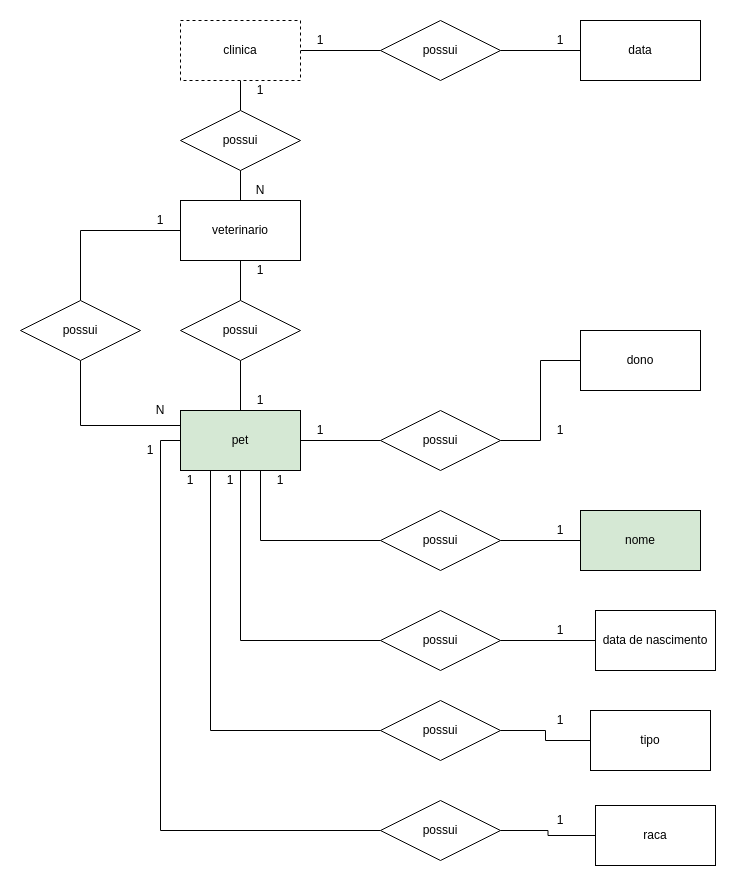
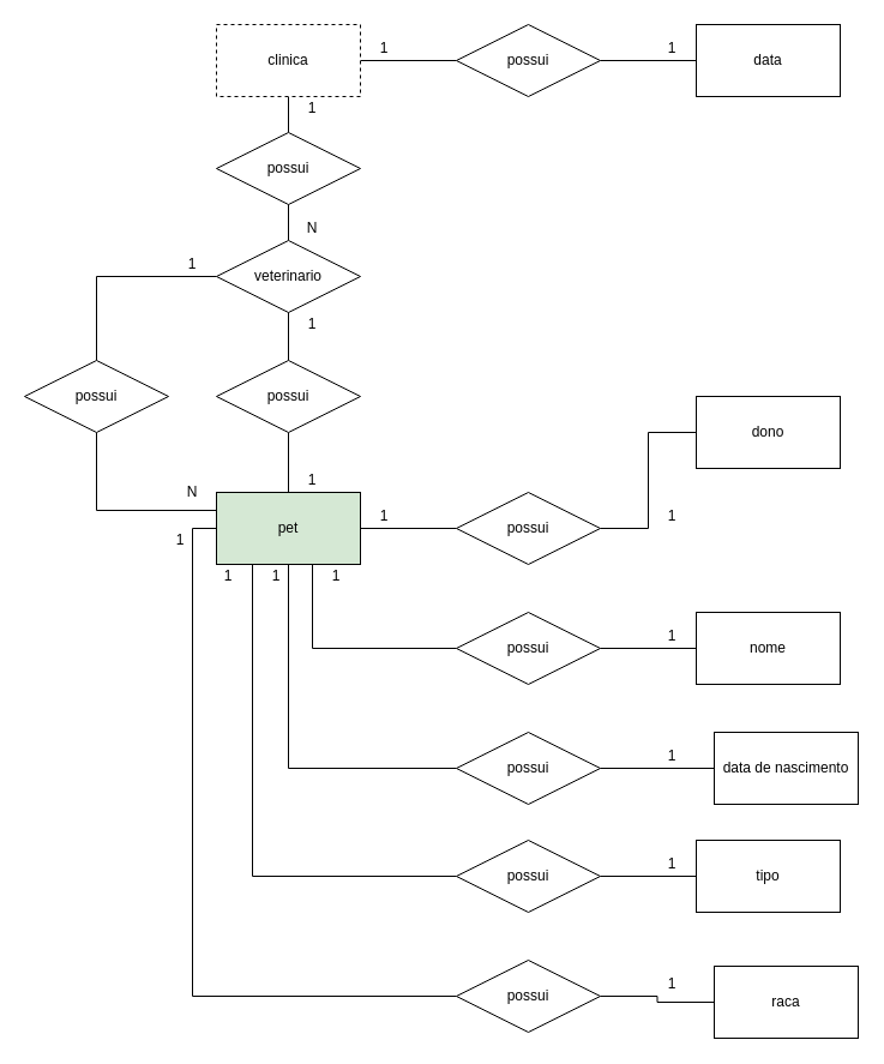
  <mxCell id="0" />
  <mxCell id="1" parent="0" />
  <mxCell id="2" style="edgeStyle=orthogonalEdgeStyle;rounded=0;orthogonalLoop=1;jettySize=auto;html=1;exitX=1;exitY=0.5;exitDx=0;exitDy=0;entryX=0;entryY=0.5;entryDx=0;entryDy=0;endArrow=none;endFill=0;" edge="1" parent="1" source="4" target="7"><mxGeometry relative="1" as="geometry" /></mxCell>
  <mxCell id="3" style="edgeStyle=orthogonalEdgeStyle;rounded=0;orthogonalLoop=1;jettySize=auto;html=1;exitX=0.5;exitY=1;exitDx=0;exitDy=0;entryX=0.5;entryY=0;entryDx=0;entryDy=0;endArrow=none;endFill=0;" edge="1" parent="1" source="4" target="43"><mxGeometry relative="1" as="geometry" /></mxCell>
  <mxCell id="4" value="clinica" style="rounded=0;whiteSpace=wrap;html=1;dashed=1;" vertex="1" parent="1"><mxGeometry x="180" y="20" width="120" height="60" as="geometry" /></mxCell>
  <mxCell id="5" style="edgeStyle=orthogonalEdgeStyle;rounded=0;orthogonalLoop=1;jettySize=auto;html=1;exitX=0;exitY=0.5;exitDx=0;exitDy=0;entryX=1;entryY=0.5;entryDx=0;entryDy=0;endArrow=none;endFill=0;" edge="1" parent="1" source="6" target="7"><mxGeometry relative="1" as="geometry" /></mxCell>
  <mxCell id="6" value="data" style="rounded=0;whiteSpace=wrap;html=1;" vertex="1" parent="1"><mxGeometry x="580" y="20" width="120" height="60" as="geometry" /></mxCell>
  <mxCell id="7" value="possui" style="shape=rhombus;perimeter=rhombusPerimeter;whiteSpace=wrap;html=1;align=center;" vertex="1" parent="1"><mxGeometry x="380" y="20" width="120" height="60" as="geometry" /></mxCell>
  <mxCell id="8" value="1" style="text;html=1;strokeColor=none;fillColor=none;align=center;verticalAlign=middle;whiteSpace=wrap;rounded=0;" vertex="1" parent="1"><mxGeometry x="300" y="30" width="40" height="20" as="geometry" /></mxCell>
  <mxCell id="9" value="1" style="text;html=1;strokeColor=none;fillColor=none;align=center;verticalAlign=middle;whiteSpace=wrap;rounded=0;" vertex="1" parent="1"><mxGeometry x="540" y="30" width="40" height="20" as="geometry" /></mxCell>
  <mxCell id="10" style="edgeStyle=orthogonalEdgeStyle;rounded=0;orthogonalLoop=1;jettySize=auto;html=1;exitX=1;exitY=0.5;exitDx=0;exitDy=0;entryX=0;entryY=0.5;entryDx=0;entryDy=0;endArrow=none;endFill=0;" edge="1" parent="1" source="16" target="19"><mxGeometry relative="1" as="geometry" /></mxCell>
  <mxCell id="11" style="edgeStyle=orthogonalEdgeStyle;rounded=0;orthogonalLoop=1;jettySize=auto;html=1;exitX=0.5;exitY=1;exitDx=0;exitDy=0;entryX=0;entryY=0.5;entryDx=0;entryDy=0;endArrow=none;endFill=0;" edge="1" parent="1" source="16" target="24"><mxGeometry relative="1" as="geometry" /></mxCell>
  <mxCell id="12" style="edgeStyle=orthogonalEdgeStyle;rounded=0;orthogonalLoop=1;jettySize=auto;html=1;exitX=0;exitY=0.5;exitDx=0;exitDy=0;entryX=0;entryY=0.5;entryDx=0;entryDy=0;endArrow=none;endFill=0;" edge="1" parent="1" source="16" target="30"><mxGeometry relative="1" as="geometry" /></mxCell>
  <mxCell id="13" style="edgeStyle=orthogonalEdgeStyle;rounded=0;orthogonalLoop=1;jettySize=auto;html=1;exitX=0.25;exitY=1;exitDx=0;exitDy=0;entryX=0;entryY=0.5;entryDx=0;entryDy=0;endArrow=none;endFill=0;" edge="1" parent="1" source="16" target="35"><mxGeometry relative="1" as="geometry" /></mxCell>
  <mxCell id="14" style="edgeStyle=orthogonalEdgeStyle;rounded=0;orthogonalLoop=1;jettySize=auto;html=1;exitX=0.5;exitY=0;exitDx=0;exitDy=0;entryX=0.5;entryY=1;entryDx=0;entryDy=0;endArrow=none;endFill=0;" edge="1" parent="1" source="16" target="50"><mxGeometry relative="1" as="geometry" /></mxCell>
  <mxCell id="15" style="edgeStyle=orthogonalEdgeStyle;rounded=0;orthogonalLoop=1;jettySize=auto;html=1;exitX=0;exitY=0.25;exitDx=0;exitDy=0;entryX=0.5;entryY=1;entryDx=0;entryDy=0;endArrow=none;endFill=0;" edge="1" parent="1" source="16" target="55"><mxGeometry relative="1" as="geometry" /></mxCell>
  <mxCell id="16" value="pet" style="rounded=0;whiteSpace=wrap;html=1;fillColor=#d5e8d4;" vertex="1" parent="1"><mxGeometry x="180" y="410" width="120" height="60" as="geometry" /></mxCell>
  <mxCell id="17" style="edgeStyle=orthogonalEdgeStyle;rounded=0;orthogonalLoop=1;jettySize=auto;html=1;exitX=0;exitY=0.5;exitDx=0;exitDy=0;entryX=1;entryY=0.5;entryDx=0;entryDy=0;endArrow=none;endFill=0;" edge="1" parent="1" source="18" target="19"><mxGeometry relative="1" as="geometry" /></mxCell>
  <mxCell id="18" value="dono" style="rounded=0;whiteSpace=wrap;html=1;" vertex="1" parent="1"><mxGeometry x="580" y="330" width="120" height="60" as="geometry" /></mxCell>
  <mxCell id="19" value="possui" style="shape=rhombus;perimeter=rhombusPerimeter;whiteSpace=wrap;html=1;align=center;" vertex="1" parent="1"><mxGeometry x="380" y="410" width="120" height="60" as="geometry" /></mxCell>
  <mxCell id="20" value="1" style="text;html=1;strokeColor=none;fillColor=none;align=center;verticalAlign=middle;whiteSpace=wrap;rounded=0;" vertex="1" parent="1"><mxGeometry x="300" y="420" width="40" height="20" as="geometry" /></mxCell>
  <mxCell id="21" value="1" style="text;html=1;strokeColor=none;fillColor=none;align=center;verticalAlign=middle;whiteSpace=wrap;rounded=0;" vertex="1" parent="1"><mxGeometry x="540" y="420" width="40" height="20" as="geometry" /></mxCell>
  <mxCell id="22" style="edgeStyle=orthogonalEdgeStyle;rounded=0;orthogonalLoop=1;jettySize=auto;html=1;exitX=0;exitY=0.5;exitDx=0;exitDy=0;entryX=1;entryY=0.5;entryDx=0;entryDy=0;endArrow=none;endFill=0;" edge="1" source="23" target="24" parent="1"><mxGeometry relative="1" as="geometry" /></mxCell>
  <mxCell id="23" value="data de nascimento" style="rounded=0;whiteSpace=wrap;html=1;" vertex="1" parent="1"><mxGeometry x="595" y="610" width="120" height="60" as="geometry" /></mxCell>
  <mxCell id="24" value="possui" style="shape=rhombus;perimeter=rhombusPerimeter;whiteSpace=wrap;html=1;align=center;" vertex="1" parent="1"><mxGeometry x="380" y="610" width="120" height="60" as="geometry" /></mxCell>
  <mxCell id="25" style="edgeStyle=orthogonalEdgeStyle;rounded=0;orthogonalLoop=1;jettySize=auto;html=1;exitX=0.5;exitY=0;exitDx=0;exitDy=0;entryX=0;entryY=0.5;entryDx=0;entryDy=0;endArrow=none;endFill=0;" edge="1" parent="1" source="26" target="39"><mxGeometry relative="1" as="geometry"><Array as="points"><mxPoint x="260" y="540" /></Array></mxGeometry></mxCell>
  <mxCell id="26" value="1" style="text;html=1;strokeColor=none;fillColor=none;align=center;verticalAlign=middle;whiteSpace=wrap;rounded=0;" vertex="1" parent="1"><mxGeometry x="260" y="470" width="40" height="20" as="geometry" /></mxCell>
  <mxCell id="27" value="1" style="text;html=1;strokeColor=none;fillColor=none;align=center;verticalAlign=middle;whiteSpace=wrap;rounded=0;" vertex="1" parent="1"><mxGeometry x="540" y="620" width="40" height="20" as="geometry" /></mxCell>
  <mxCell id="28" style="edgeStyle=orthogonalEdgeStyle;rounded=0;orthogonalLoop=1;jettySize=auto;html=1;exitX=0;exitY=0.5;exitDx=0;exitDy=0;entryX=1;entryY=0.5;entryDx=0;entryDy=0;endArrow=none;endFill=0;" edge="1" source="29" target="30" parent="1"><mxGeometry relative="1" as="geometry" /></mxCell>
  <mxCell id="29" value="raca" style="rounded=0;whiteSpace=wrap;html=1;" vertex="1" parent="1"><mxGeometry x="595" y="805" width="120" height="60" as="geometry" /></mxCell>
  <mxCell id="30" value="possui" style="shape=rhombus;perimeter=rhombusPerimeter;whiteSpace=wrap;html=1;align=center;" vertex="1" parent="1"><mxGeometry x="380" y="800" width="120" height="60" as="geometry" /></mxCell>
  <mxCell id="31" value="1" style="text;html=1;strokeColor=none;fillColor=none;align=center;verticalAlign=middle;whiteSpace=wrap;rounded=0;" vertex="1" parent="1"><mxGeometry x="130" y="440" width="40" height="20" as="geometry" /></mxCell>
  <mxCell id="32" value="1" style="text;html=1;strokeColor=none;fillColor=none;align=center;verticalAlign=middle;whiteSpace=wrap;rounded=0;" vertex="1" parent="1"><mxGeometry x="540" y="810" width="40" height="20" as="geometry" /></mxCell>
  <mxCell id="33" style="edgeStyle=orthogonalEdgeStyle;rounded=0;orthogonalLoop=1;jettySize=auto;html=1;exitX=0;exitY=0.5;exitDx=0;exitDy=0;entryX=1;entryY=0.5;entryDx=0;entryDy=0;endArrow=none;endFill=0;" edge="1" source="34" target="35" parent="1"><mxGeometry relative="1" as="geometry" /></mxCell>
- <mxCell id="34" value="tipo" style="rounded=0;whiteSpace=wrap;html=1;" vertex="1" parent="1"><mxGeometry x="590" y="710" width="120" height="60" as="geometry" /></mxCell>
+ <mxCell id="34" value="tipo" style="rounded=0;whiteSpace=wrap;html=1;" vertex="1" parent="1"><mxGeometry x="580" y="700" width="120" height="60" as="geometry" /></mxCell>
  <mxCell id="35" value="possui" style="shape=rhombus;perimeter=rhombusPerimeter;whiteSpace=wrap;html=1;align=center;" vertex="1" parent="1"><mxGeometry x="380" y="700" width="120" height="60" as="geometry" /></mxCell>
  <mxCell id="36" value="1" style="text;html=1;strokeColor=none;fillColor=none;align=center;verticalAlign=middle;whiteSpace=wrap;rounded=0;" vertex="1" parent="1"><mxGeometry x="540" y="710" width="40" height="20" as="geometry" /></mxCell>
  <mxCell id="37" style="edgeStyle=orthogonalEdgeStyle;rounded=0;orthogonalLoop=1;jettySize=auto;html=1;exitX=0;exitY=0.5;exitDx=0;exitDy=0;entryX=1;entryY=0.5;entryDx=0;entryDy=0;endArrow=none;endFill=0;" edge="1" source="38" target="39" parent="1"><mxGeometry relative="1" as="geometry" /></mxCell>
- <mxCell id="38" value="nome" style="rounded=0;whiteSpace=wrap;html=1;fillColor=#d5e8d4;" vertex="1" parent="1"><mxGeometry x="580" y="510" width="120" height="60" as="geometry" /></mxCell>
+ <mxCell id="38" value="nome" style="rounded=0;whiteSpace=wrap;html=1;" vertex="1" parent="1"><mxGeometry x="580" y="510" width="120" height="60" as="geometry" /></mxCell>
  <mxCell id="39" value="possui" style="shape=rhombus;perimeter=rhombusPerimeter;whiteSpace=wrap;html=1;align=center;" vertex="1" parent="1"><mxGeometry x="380" y="510" width="120" height="60" as="geometry" /></mxCell>
  <mxCell id="40" value="1" style="text;html=1;strokeColor=none;fillColor=none;align=center;verticalAlign=middle;whiteSpace=wrap;rounded=0;" vertex="1" parent="1"><mxGeometry x="540" y="520" width="40" height="20" as="geometry" /></mxCell>
  <mxCell id="41" value="1" style="text;html=1;strokeColor=none;fillColor=none;align=center;verticalAlign=middle;whiteSpace=wrap;rounded=0;" vertex="1" parent="1"><mxGeometry x="170" y="470" width="40" height="20" as="geometry" /></mxCell>
  <mxCell id="42" value="1" style="text;html=1;strokeColor=none;fillColor=none;align=center;verticalAlign=middle;whiteSpace=wrap;rounded=0;" vertex="1" parent="1"><mxGeometry x="210" y="470" width="40" height="20" as="geometry" /></mxCell>
  <mxCell id="43" value="possui" style="shape=rhombus;perimeter=rhombusPerimeter;whiteSpace=wrap;html=1;align=center;" vertex="1" parent="1"><mxGeometry x="180" y="110" width="120" height="60" as="geometry" /></mxCell>
  <mxCell id="44" style="edgeStyle=orthogonalEdgeStyle;rounded=0;orthogonalLoop=1;jettySize=auto;html=1;exitX=0.5;exitY=0;exitDx=0;exitDy=0;entryX=0.5;entryY=1;entryDx=0;entryDy=0;endArrow=none;endFill=0;" edge="1" parent="1" source="46" target="43"><mxGeometry relative="1" as="geometry" /></mxCell>
  <mxCell id="45" style="edgeStyle=orthogonalEdgeStyle;rounded=0;orthogonalLoop=1;jettySize=auto;html=1;exitX=0;exitY=0.5;exitDx=0;exitDy=0;endArrow=none;endFill=0;" edge="1" parent="1" source="46" target="55"><mxGeometry relative="1" as="geometry" /></mxCell>
- <mxCell id="46" value="veterinario" style="rounded=0;whiteSpace=wrap;html=1;" vertex="1" parent="1"><mxGeometry x="180" y="200" width="120" height="60" as="geometry" /></mxCell>
+ <mxCell id="46" value="veterinario" style="rhombus;whiteSpace=wrap;html=1;" vertex="1" parent="1"><mxGeometry x="180" y="200" width="120" height="60" as="geometry" /></mxCell>
  <mxCell id="47" value="1" style="text;html=1;strokeColor=none;fillColor=none;align=center;verticalAlign=middle;whiteSpace=wrap;rounded=0;" vertex="1" parent="1"><mxGeometry x="240" y="80" width="40" height="20" as="geometry" /></mxCell>
  <mxCell id="48" value="N" style="text;html=1;strokeColor=none;fillColor=none;align=center;verticalAlign=middle;whiteSpace=wrap;rounded=0;" vertex="1" parent="1"><mxGeometry x="240" y="180" width="40" height="20" as="geometry" /></mxCell>
  <mxCell id="49" style="edgeStyle=orthogonalEdgeStyle;rounded=0;orthogonalLoop=1;jettySize=auto;html=1;exitX=0.5;exitY=0;exitDx=0;exitDy=0;entryX=0.5;entryY=1;entryDx=0;entryDy=0;endArrow=none;endFill=0;" edge="1" parent="1" source="50" target="46"><mxGeometry relative="1" as="geometry" /></mxCell>
  <mxCell id="50" value="possui" style="shape=rhombus;perimeter=rhombusPerimeter;whiteSpace=wrap;html=1;align=center;" vertex="1" parent="1"><mxGeometry x="180" y="300" width="120" height="60" as="geometry" /></mxCell>
  <mxCell id="51" value="1" style="text;html=1;strokeColor=none;fillColor=none;align=center;verticalAlign=middle;whiteSpace=wrap;rounded=0;" vertex="1" parent="1"><mxGeometry x="240" y="390" width="40" height="20" as="geometry" /></mxCell>
  <mxCell id="52" value="1" style="text;html=1;strokeColor=none;fillColor=none;align=center;verticalAlign=middle;whiteSpace=wrap;rounded=0;" vertex="1" parent="1"><mxGeometry x="240" y="260" width="40" height="20" as="geometry" /></mxCell>
  <mxCell id="53" value="1" style="text;html=1;strokeColor=none;fillColor=none;align=center;verticalAlign=middle;whiteSpace=wrap;rounded=0;" vertex="1" parent="1"><mxGeometry x="140" y="210" width="40" height="20" as="geometry" /></mxCell>
  <mxCell id="54" value="N" style="text;html=1;strokeColor=none;fillColor=none;align=center;verticalAlign=middle;whiteSpace=wrap;rounded=0;" vertex="1" parent="1"><mxGeometry x="140" y="400" width="40" height="20" as="geometry" /></mxCell>
  <mxCell id="55" value="possui" style="shape=rhombus;perimeter=rhombusPerimeter;whiteSpace=wrap;html=1;align=center;" vertex="1" parent="1"><mxGeometry x="20" y="300" width="120" height="60" as="geometry" /></mxCell>
